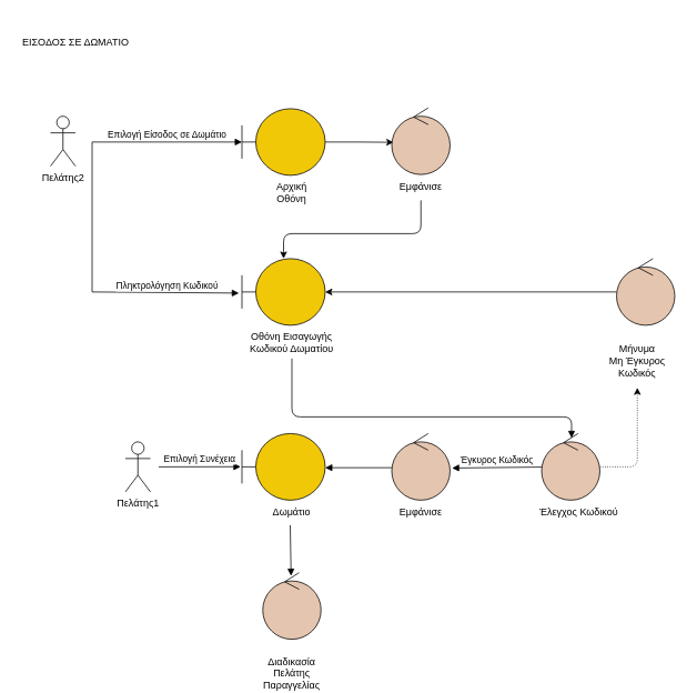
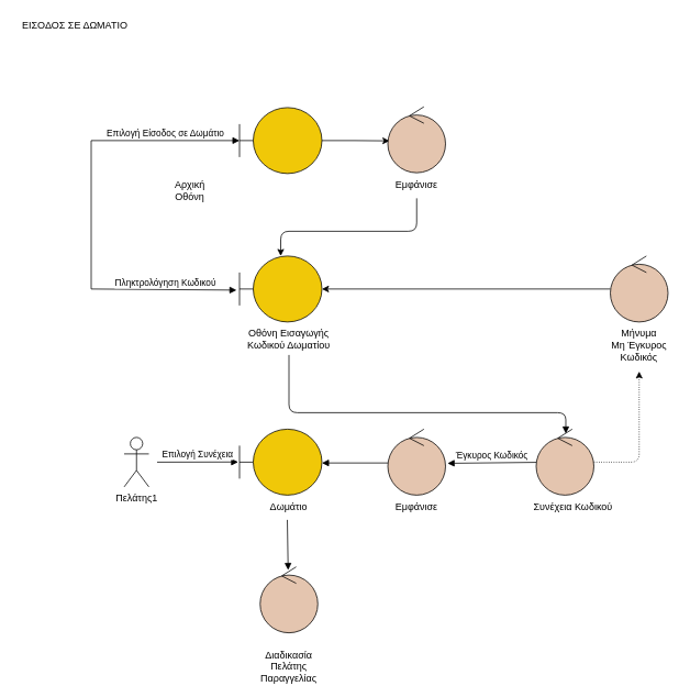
  <mxCell id="0" />
  <mxCell id="1" parent="0" />
- <mxCell id="2" value="Πελάτης2" style="shape=umlActor;verticalLabelPosition=bottom;verticalAlign=top;html=1;" parent="1" vertex="1"><mxGeometry x="60" y="139" width="30" height="60" as="geometry" /></mxCell>
- <mxCell id="3" value="ΕΙΣΟΔΟΣ ΣΕ ΔΩΜΑΤΙΟ" style="text;html=1;align=center;verticalAlign=middle;resizable=0;points=[];autosize=1;strokeColor=none;fillColor=none;" parent="1" vertex="1"><mxGeometry x="20" y="40" width="140" height="20" as="geometry" /></mxCell>
+ <mxCell id="3" value="ΕΙΣΟΔΟΣ ΣΕ ΔΩΜΑΤΙΟ" style="text;html=1;align=center;verticalAlign=middle;resizable=0;points=[];autosize=1;strokeColor=none;fillColor=none;" parent="1" vertex="1"><mxGeometry x="20" y="20" width="140" height="20" as="geometry" /></mxCell>
  <mxCell id="4" value="" style="shape=umlBoundary;whiteSpace=wrap;html=1;fillColor=#F0C808;" parent="1" vertex="1"><mxGeometry x="290" y="310" width="100" height="80" as="geometry" /></mxCell>
  <mxCell id="5" value="Επιλογή Είσοδος σε Δωμάτιο" style="html=1;verticalAlign=bottom;endArrow=block;rounded=0;" parent="1" target="7" edge="1"><mxGeometry width="80" relative="1" as="geometry"><mxPoint x="110" y="170" as="sourcePoint" /><mxPoint x="340" y="170" as="targetPoint" /></mxGeometry></mxCell>
  <mxCell id="6" style="edgeStyle=orthogonalEdgeStyle;rounded=0;orthogonalLoop=1;jettySize=auto;html=1;entryX=0.029;entryY=0.517;entryDx=0;entryDy=0;entryPerimeter=0;" parent="1" source="7" target="9" edge="1"><mxGeometry relative="1" as="geometry" /></mxCell>
  <mxCell id="7" value="" style="shape=umlBoundary;whiteSpace=wrap;html=1;fillColor=#F0C808;" parent="1" vertex="1"><mxGeometry x="290" y="130" width="100" height="80" as="geometry" /></mxCell>
  <mxCell id="8" style="edgeStyle=orthogonalEdgeStyle;rounded=1;orthogonalLoop=1;jettySize=auto;html=1;exitX=0.5;exitY=1;exitDx=0;exitDy=0;" parent="1" source="25" target="4" edge="1"><mxGeometry relative="1" as="geometry"><Array as="points"><mxPoint x="505" y="280" /><mxPoint x="340" y="280" /></Array></mxGeometry></mxCell>
  <mxCell id="9" value="" style="ellipse;shape=umlControl;whiteSpace=wrap;html=1;fillColor=#E4C5AF;" parent="1" vertex="1"><mxGeometry x="470" y="129" width="70" height="80" as="geometry" /></mxCell>
  <mxCell id="10" value="Πληκτρολόγηση Κωδικού" style="html=1;verticalAlign=bottom;endArrow=block;rounded=0;entryX=-0.036;entryY=0.517;entryDx=0;entryDy=0;entryPerimeter=0;" parent="1" target="4" edge="1"><mxGeometry x="0.515" y="-1" width="80" relative="1" as="geometry"><mxPoint x="110" y="170" as="sourcePoint" /><mxPoint x="440" y="200" as="targetPoint" /><Array as="points"><mxPoint x="110" y="350" /></Array><mxPoint as="offset" /></mxGeometry></mxCell>
  <mxCell id="11" style="edgeStyle=orthogonalEdgeStyle;rounded=1;orthogonalLoop=1;jettySize=auto;html=1;fillColor=#a20025;strokeColor=#000000;dashed=1;dashPattern=1 2;entryX=0.5;entryY=1;entryDx=0;entryDy=0;" parent="1" source="12" target="27" edge="1"><mxGeometry relative="1" as="geometry" /></mxCell>
  <mxCell id="12" value="" style="ellipse;shape=umlControl;whiteSpace=wrap;html=1;fillColor=#E4C5AF;" parent="1" vertex="1"><mxGeometry x="650" y="520" width="70" height="80" as="geometry" /></mxCell>
  <mxCell id="13" value="" style="html=1;verticalAlign=bottom;endArrow=block;rounded=1;exitX=0.5;exitY=1;exitDx=0;exitDy=0;entryX=0.514;entryY=0.067;entryDx=0;entryDy=0;entryPerimeter=0;edgeStyle=orthogonalEdgeStyle;" parent="1" source="26" target="12" edge="1"><mxGeometry width="80" relative="1" as="geometry"><mxPoint x="360" y="260" as="sourcePoint" /><mxPoint x="440" y="260" as="targetPoint" /><Array as="points"><mxPoint x="350" y="500" /><mxPoint x="686" y="500" /></Array></mxGeometry></mxCell>
  <mxCell id="14" value="" style="ellipse;shape=umlControl;whiteSpace=wrap;html=1;fillColor=#E4C5AF;" parent="1" vertex="1"><mxGeometry x="470" y="520" width="70" height="80" as="geometry" /></mxCell>
  <mxCell id="15" value="Έγκυρος Κωδικός" style="html=1;verticalAlign=bottom;endArrow=block;rounded=0;entryX=1.034;entryY=0.518;entryDx=0;entryDy=0;entryPerimeter=0;" parent="1" source="12" target="14" edge="1"><mxGeometry width="80" relative="1" as="geometry"><mxPoint x="360" y="560" as="sourcePoint" /><mxPoint x="440" y="560" as="targetPoint" /></mxGeometry></mxCell>
  <mxCell id="16" value="" style="shape=umlBoundary;whiteSpace=wrap;html=1;fillColor=#F0C808;" parent="1" vertex="1"><mxGeometry x="290" y="520" width="100" height="80" as="geometry" /></mxCell>
  <mxCell id="17" value="" style="html=1;verticalAlign=bottom;endArrow=block;rounded=0;" parent="1" edge="1"><mxGeometry width="80" relative="1" as="geometry"><mxPoint x="470" y="561" as="sourcePoint" /><mxPoint x="390" y="561" as="targetPoint" /></mxGeometry></mxCell>
  <mxCell id="18" value="Πελάτης1" style="shape=umlActor;verticalLabelPosition=bottom;verticalAlign=top;html=1;" parent="1" vertex="1"><mxGeometry x="150" y="530" width="30" height="60" as="geometry" /></mxCell>
  <mxCell id="19" value="Επιλογή Συνέχεια" style="html=1;verticalAlign=bottom;endArrow=block;rounded=0;entryX=-0.016;entryY=0.498;entryDx=0;entryDy=0;entryPerimeter=0;" parent="1" target="16" edge="1"><mxGeometry width="80" relative="1" as="geometry"><mxPoint x="190" y="560" as="sourcePoint" /><mxPoint x="440" y="590" as="targetPoint" /></mxGeometry></mxCell>
  <mxCell id="20" value="" style="ellipse;shape=umlControl;whiteSpace=wrap;html=1;fillColor=#E4C5AF;" parent="1" vertex="1"><mxGeometry x="315" y="687" width="70" height="80" as="geometry" /></mxCell>
  <mxCell id="21" value="" style="html=1;verticalAlign=bottom;endArrow=block;rounded=0;entryX=0.486;entryY=0.048;entryDx=0;entryDy=0;entryPerimeter=0;" parent="1" target="20" edge="1"><mxGeometry width="80" relative="1" as="geometry"><mxPoint x="348" y="630" as="sourcePoint" /><mxPoint x="435" y="617" as="targetPoint" /></mxGeometry></mxCell>
  <mxCell id="22" style="edgeStyle=orthogonalEdgeStyle;rounded=0;orthogonalLoop=1;jettySize=auto;html=1;fillColor=#a20025;strokeColor=#000000;" parent="1" source="23" target="4" edge="1"><mxGeometry relative="1" as="geometry" /></mxCell>
  <mxCell id="23" value="" style="ellipse;shape=umlControl;whiteSpace=wrap;html=1;fillColor=#E4C5AF;strokeColor=#000000;fontColor=#ffffff;" parent="1" vertex="1"><mxGeometry x="740" y="310" width="70" height="80" as="geometry" /></mxCell>
- <mxCell id="24" value="&lt;meta charset=&quot;utf-8&quot;&gt;&lt;span style=&quot;font-family: helvetica; font-size: 12px; font-style: normal; font-weight: 400; letter-spacing: normal; text-indent: 0px; text-transform: none; word-spacing: 0px; display: inline; float: none;&quot;&gt;Αρχική&lt;/span&gt;&lt;br style=&quot;font-family: helvetica; font-size: 12px; font-style: normal; font-weight: 400; letter-spacing: normal; text-indent: 0px; text-transform: none; word-spacing: 0px;&quot;&gt;&lt;span style=&quot;font-family: helvetica; font-size: 12px; font-style: normal; font-weight: 400; letter-spacing: normal; text-indent: 0px; text-transform: none; word-spacing: 0px; display: inline; float: none;&quot;&gt;Οθόνη&lt;/span&gt;" style="text;whiteSpace=wrap;html=1;align=center;labelBackgroundColor=none;fontColor=default;" parent="1" vertex="1"><mxGeometry x="315" y="210" width="70" height="40" as="geometry" /></mxCell>
+ <mxCell id="24" value="&lt;meta charset=&quot;utf-8&quot;&gt;&lt;span style=&quot;font-family: helvetica; font-size: 12px; font-style: normal; font-weight: 400; letter-spacing: normal; text-indent: 0px; text-transform: none; word-spacing: 0px; display: inline; float: none;&quot;&gt;Αρχική&lt;/span&gt;&lt;br style=&quot;font-family: helvetica; font-size: 12px; font-style: normal; font-weight: 400; letter-spacing: normal; text-indent: 0px; text-transform: none; word-spacing: 0px;&quot;&gt;&lt;span style=&quot;font-family: helvetica; font-size: 12px; font-style: normal; font-weight: 400; letter-spacing: normal; text-indent: 0px; text-transform: none; word-spacing: 0px; display: inline; float: none;&quot;&gt;Οθόνη&lt;/span&gt;" style="text;whiteSpace=wrap;html=1;align=center;labelBackgroundColor=none;fontColor=default;" parent="1" vertex="1"><mxGeometry x="195" y="210" width="70" height="40" as="geometry" /></mxCell>
  <mxCell id="25" value="&lt;meta charset=&quot;utf-8&quot;&gt;&lt;span style=&quot;font-family: helvetica; font-size: 12px; font-style: normal; font-weight: 400; letter-spacing: normal; text-indent: 0px; text-transform: none; word-spacing: 0px; display: inline; float: none;&quot;&gt;Εμφάνισε&lt;/span&gt;" style="text;whiteSpace=wrap;html=1;align=center;labelBackgroundColor=none;fontColor=default;" parent="1" vertex="1"><mxGeometry x="465" y="210" width="80" height="30" as="geometry" /></mxCell>
  <mxCell id="26" value="&lt;span style=&quot;font-family: helvetica; font-size: 12px; font-style: normal; font-weight: 400; letter-spacing: normal; text-indent: 0px; text-transform: none; word-spacing: 0px; display: inline; float: none;&quot;&gt;Οθόνη Εισαγωγής &lt;br&gt;Κωδικού Δωματίου&lt;/span&gt;" style="text;whiteSpace=wrap;html=1;align=center;labelBackgroundColor=none;fontColor=default;" parent="1" vertex="1"><mxGeometry x="230" y="390" width="240" height="40" as="geometry" /></mxCell>
- <mxCell id="27" value="&lt;span style=&quot;font-family: &amp;#34;helvetica&amp;#34; ; font-size: 12px ; font-style: normal ; font-weight: 400 ; letter-spacing: normal ; text-indent: 0px ; text-transform: none ; word-spacing: 0px ; display: inline ; float: none&quot;&gt;Μήνυμα&lt;/span&gt;&lt;br style=&quot;font-family: &amp;#34;helvetica&amp;#34; ; font-size: 12px ; font-style: normal ; font-weight: 400 ; letter-spacing: normal ; text-indent: 0px ; text-transform: none ; word-spacing: 0px&quot;&gt;&lt;span style=&quot;font-family: &amp;#34;helvetica&amp;#34; ; font-size: 12px ; font-style: normal ; font-weight: 400 ; letter-spacing: normal ; text-indent: 0px ; text-transform: none ; word-spacing: 0px ; display: inline ; float: none&quot;&gt;Μη&amp;nbsp;&lt;/span&gt;&lt;span style=&quot;font-family: &amp;#34;helvetica&amp;#34; ; font-size: 12px ; font-style: normal ; font-weight: 400 ; letter-spacing: normal ; text-indent: 0px ; text-transform: none ; word-spacing: 0px ; display: inline ; float: none&quot;&gt;Έγκυρος&lt;/span&gt;&lt;br style=&quot;font-family: &amp;#34;helvetica&amp;#34; ; font-size: 12px ; font-style: normal ; font-weight: 400 ; letter-spacing: normal ; text-indent: 0px ; text-transform: none ; word-spacing: 0px&quot;&gt;&lt;span style=&quot;font-family: &amp;#34;helvetica&amp;#34; ; font-size: 12px ; font-style: normal ; font-weight: 400 ; letter-spacing: normal ; text-indent: 0px ; text-transform: none ; word-spacing: 0px ; display: inline ; float: none&quot;&gt;Κωδικός&lt;/span&gt;" style="text;whiteSpace=wrap;html=1;fontColor=default;labelBackgroundColor=none;align=center;" parent="1" vertex="1"><mxGeometry x="725" y="405" width="80" height="60" as="geometry" /></mxCell>
+ <mxCell id="27" value="&lt;span style=&quot;font-family: &amp;#34;helvetica&amp;#34; ; font-size: 12px ; font-style: normal ; font-weight: 400 ; letter-spacing: normal ; text-indent: 0px ; text-transform: none ; word-spacing: 0px ; display: inline ; float: none&quot;&gt;Μήνυμα&lt;/span&gt;&lt;br style=&quot;font-family: &amp;#34;helvetica&amp;#34; ; font-size: 12px ; font-style: normal ; font-weight: 400 ; letter-spacing: normal ; text-indent: 0px ; text-transform: none ; word-spacing: 0px&quot;&gt;&lt;span style=&quot;font-family: &amp;#34;helvetica&amp;#34; ; font-size: 12px ; font-style: normal ; font-weight: 400 ; letter-spacing: normal ; text-indent: 0px ; text-transform: none ; word-spacing: 0px ; display: inline ; float: none&quot;&gt;Μη&amp;nbsp;&lt;/span&gt;&lt;span style=&quot;font-family: &amp;#34;helvetica&amp;#34; ; font-size: 12px ; font-style: normal ; font-weight: 400 ; letter-spacing: normal ; text-indent: 0px ; text-transform: none ; word-spacing: 0px ; display: inline ; float: none&quot;&gt;Έγκυρος&lt;/span&gt;&lt;br style=&quot;font-family: &amp;#34;helvetica&amp;#34; ; font-size: 12px ; font-style: normal ; font-weight: 400 ; letter-spacing: normal ; text-indent: 0px ; text-transform: none ; word-spacing: 0px&quot;&gt;&lt;span style=&quot;font-family: &amp;#34;helvetica&amp;#34; ; font-size: 12px ; font-style: normal ; font-weight: 400 ; letter-spacing: normal ; text-indent: 0px ; text-transform: none ; word-spacing: 0px ; display: inline ; float: none&quot;&gt;Κωδικός&lt;/span&gt;" style="text;whiteSpace=wrap;html=1;fontColor=default;labelBackgroundColor=none;align=center;" parent="1" vertex="1"><mxGeometry x="735" y="390" width="80" height="60" as="geometry" /></mxCell>
  <mxCell id="28" value="&lt;meta charset=&quot;utf-8&quot;&gt;&lt;span style=&quot;font-family: helvetica; font-size: 12px; font-style: normal; font-weight: 400; letter-spacing: normal; text-indent: 0px; text-transform: none; word-spacing: 0px; display: inline; float: none;&quot;&gt;Δωμάτιο&lt;/span&gt;" style="text;whiteSpace=wrap;html=1;align=center;labelBackgroundColor=none;fontColor=default;" parent="1" vertex="1"><mxGeometry x="315" y="600" width="70" height="30" as="geometry" /></mxCell>
  <mxCell id="29" value="&lt;meta charset=&quot;utf-8&quot;&gt;&lt;span style=&quot;font-family: helvetica; font-size: 12px; font-style: normal; font-weight: 400; letter-spacing: normal; text-indent: 0px; text-transform: none; word-spacing: 0px; display: inline; float: none;&quot;&gt;Εμφάνισε&lt;/span&gt;" style="text;whiteSpace=wrap;html=1;align=center;labelBackgroundColor=none;fontColor=default;" parent="1" vertex="1"><mxGeometry x="465" y="600" width="80" height="30" as="geometry" /></mxCell>
- <mxCell id="30" value="&lt;meta charset=&quot;utf-8&quot;&gt;&lt;span style=&quot;font-family: helvetica; font-size: 12px; font-style: normal; font-weight: 400; letter-spacing: normal; text-indent: 0px; text-transform: none; word-spacing: 0px; display: inline; float: none;&quot;&gt;Έλεγχος Κωδικού&lt;/span&gt;" style="text;whiteSpace=wrap;html=1;align=center;labelBackgroundColor=none;fontColor=default;" parent="1" vertex="1"><mxGeometry x="630" y="600" width="130" height="30" as="geometry" /></mxCell>
+ <mxCell id="30" value="&lt;meta charset=&quot;utf-8&quot;&gt;&lt;span style=&quot;font-family: helvetica; font-size: 12px; font-style: normal; font-weight: 400; letter-spacing: normal; text-indent: 0px; text-transform: none; word-spacing: 0px; display: inline; float: none;&quot;&gt;Συνέχεια Κωδικού&lt;/span&gt;" style="text;whiteSpace=wrap;html=1;align=center;labelBackgroundColor=none;fontColor=default;" parent="1" vertex="1"><mxGeometry x="630" y="600" width="130" height="30" as="geometry" /></mxCell>
  <mxCell id="31" value="&lt;font face=&quot;helvetica&quot;&gt;Διαδικασία&lt;br&gt;Πελάτης&lt;br&gt;Παραγγελίας&lt;br&gt;&lt;/font&gt;" style="text;whiteSpace=wrap;html=1;align=center;labelBackgroundColor=none;fontColor=default;" parent="1" vertex="1"><mxGeometry x="310" y="780" width="80" height="30" as="geometry" /></mxCell>
